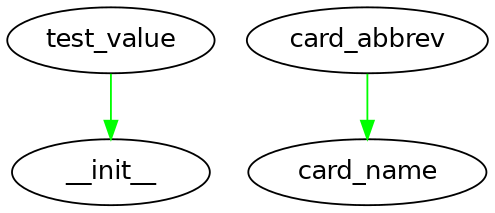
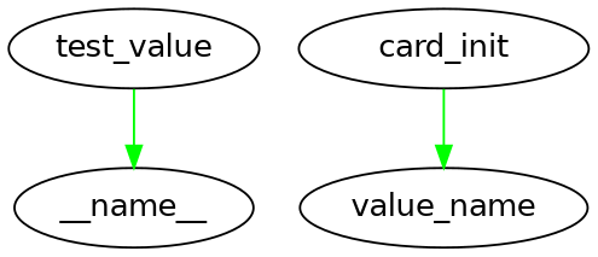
  digraph {
    fontname="DejaVu Sans"
    node [fontname="DejaVu Sans"]
    edge [color=green fontname="DejaVu Sans"]
    test_value
-   __init__
-   card_abbrev
-   card_name
+   __init__ [label=__name__]
+   card_abbrev [label=card_init]
+   card_name [label=value_name]
    test_value -> __init__
    card_abbrev -> card_name
  }
